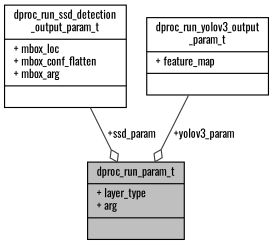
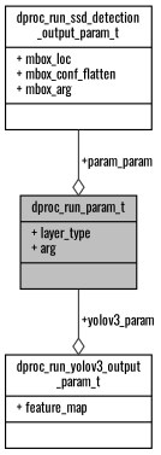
  digraph {
    fontname=Oswald
    node [color=black fontname=Oswald fontsize=10 shape=record]
    edge [arrowhead=odiamond color=grey25 fontname=Oswald fontsize=10 labelfontname=Helvetica labelfontsize=10 style=solid]
    n1 [fillcolor=grey75 fontcolor=black height=0.2 label="{dproc_run_param_t\n|+ layer_type\l+ arg\l|}" style=filled width=0.4]
    n2 [height=0.2 label="{dproc_run_ssd_detection\l_output_param_t\n|+ mbox_loc\l+ mbox_conf_flatten\l+ mbox_arg\l|}" width=0.4]
    n3 [height=0.2 label="{dproc_run_yolov3_output\l_param_t\n|+ feature_map\l|}" width=0.4]
-   n2 -> n1 [label=" +ssd_param"]
-   n3 -> n1 [label=" +yolov3_param"]
+   n2 -> n1 [label=" +param_param"]
+   n1 -> n3 [label=" +yolov3_param"]
  }
